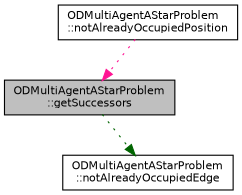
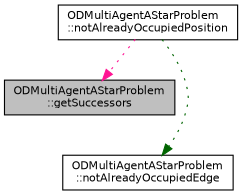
  digraph {
    rankdir=TB
    node [color=black fillcolor=white fontname=Helvetica fontsize=10 shape=record style=filled]
    edge [fontname=Helvetica fontsize=10 labelfontname=Helvetica labelfontsize=10 style=dotted]
    n1 [fillcolor=grey75 fontcolor=black height=0.2 label="ODMultiAgentAStarProblem\l::getSuccessors" width=0.4]
    n2 [height=0.2 label="ODMultiAgentAStarProblem\l::notAlreadyOccupiedEdge" width=0.4]
    n3 [height=0.2 label="ODMultiAgentAStarProblem\l::notAlreadyOccupiedPosition" width=0.4]
-   n1 -> n2 [color=darkgreen]
+   n3 -> n2 [color=darkgreen]
    n3 -> n1 [color=deeppink]
  }
